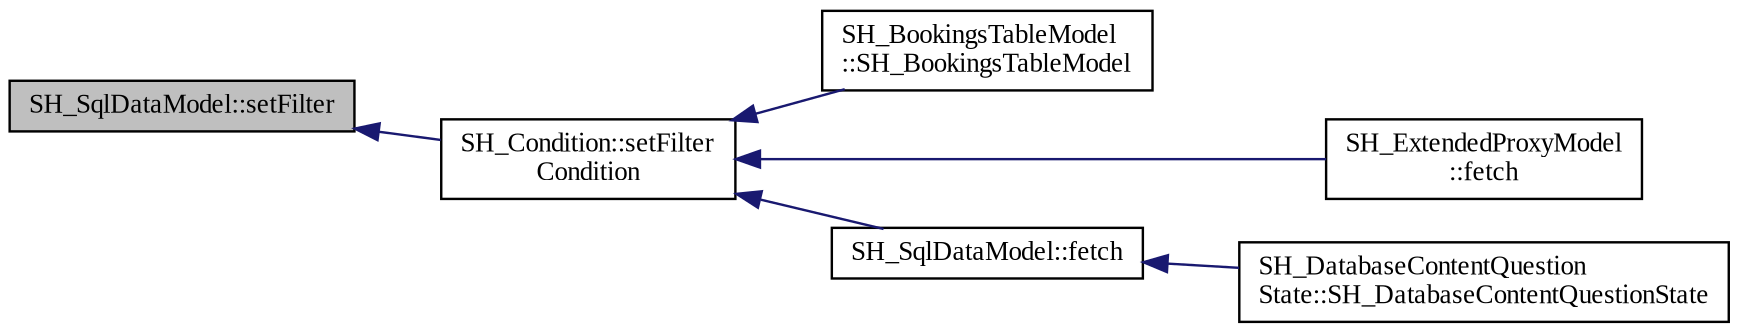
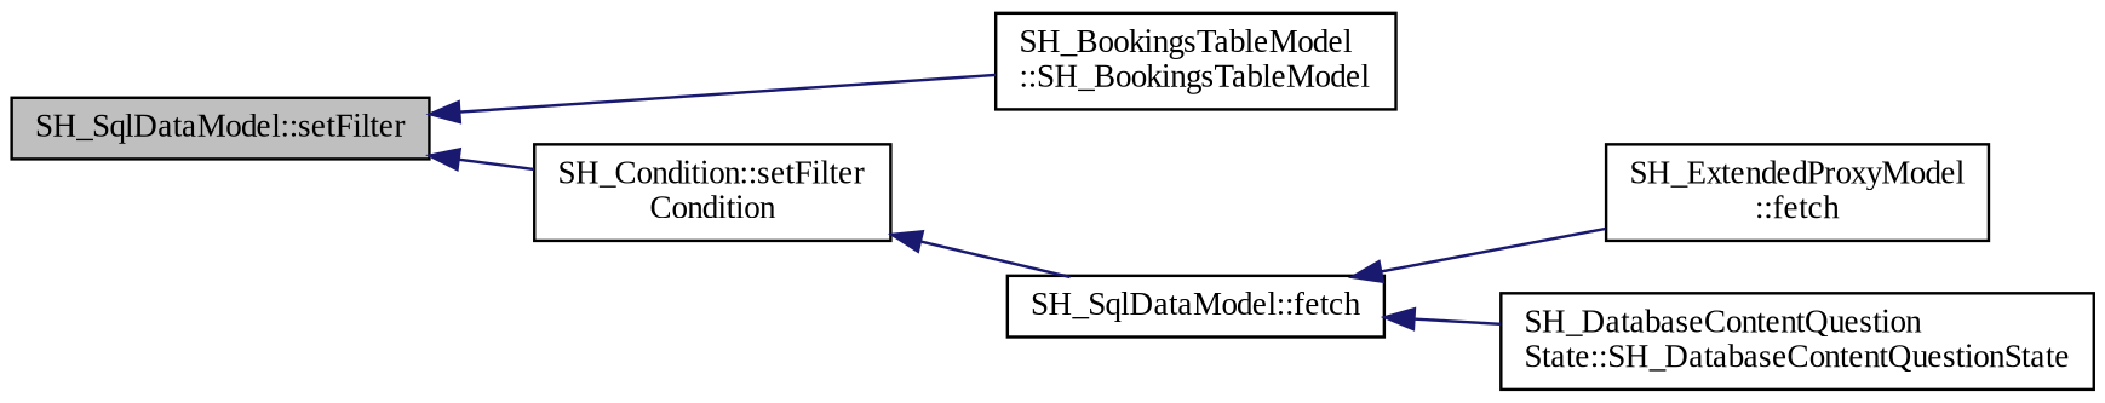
  digraph {
    fontname="Liberation Serif"
    rankdir=LR
    node [color=black fontname="Liberation Serif" fontsize=11 shape=record]
    edge [color=midnightblue dir=back fontname="Liberation Serif" fontsize=11 labelfontname=Verdana labelfontsize=11 style=solid]
    n1 [fillcolor=grey75 fontcolor=black height=0.2 label="SH_SqlDataModel::setFilter" style=filled width=0.4]
    n2 [height=0.2 label="SH_Condition::setFilter\lCondition" width=0.4]
    n3 [height=0.2 label="SH_BookingsTableModel\l::SH_BookingsTableModel" width=0.4]
    n4 [height=0.2 label="SH_SqlDataModel::fetch" width=0.4]
    n5 [height=0.2 label="SH_ExtendedProxyModel\l::fetch" width=0.4]
    n6 [height=0.2 label="SH_DatabaseContentQuestion\lState::SH_DatabaseContentQuestionState" width=0.4]
    n1 -> n2
-   n2 -> n3
+   n1 -> n3
    n2 -> n4
-   n2 -> n5
+   n4 -> n5
    n4 -> n6
  }
